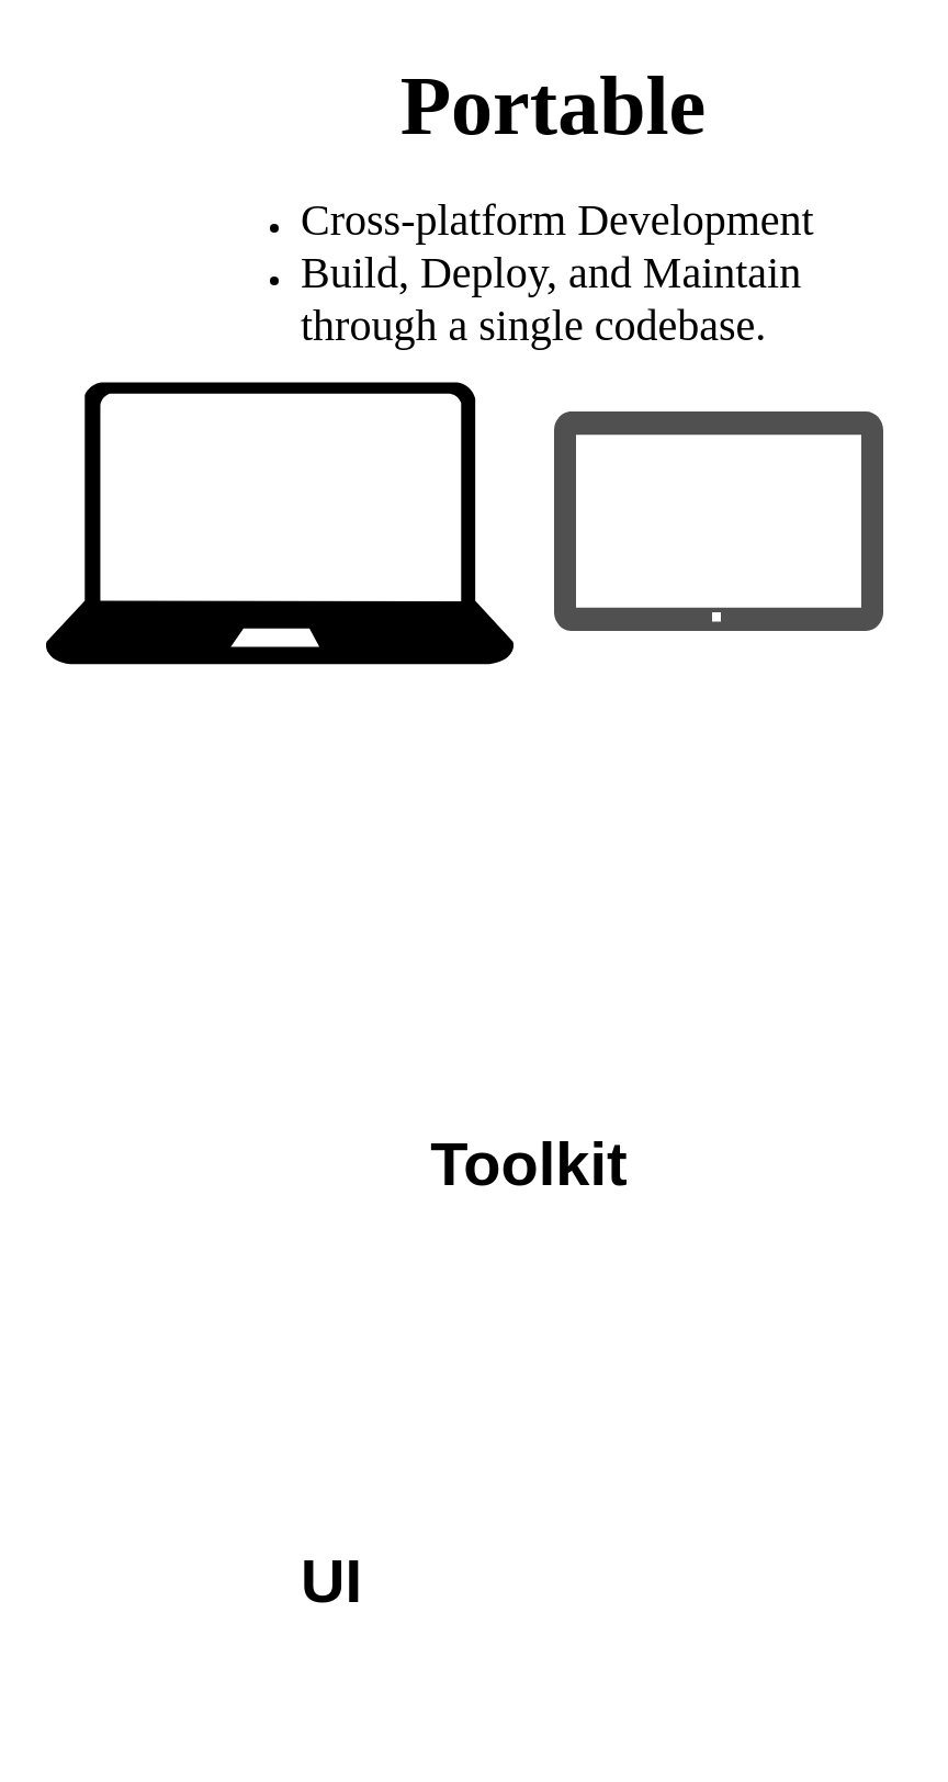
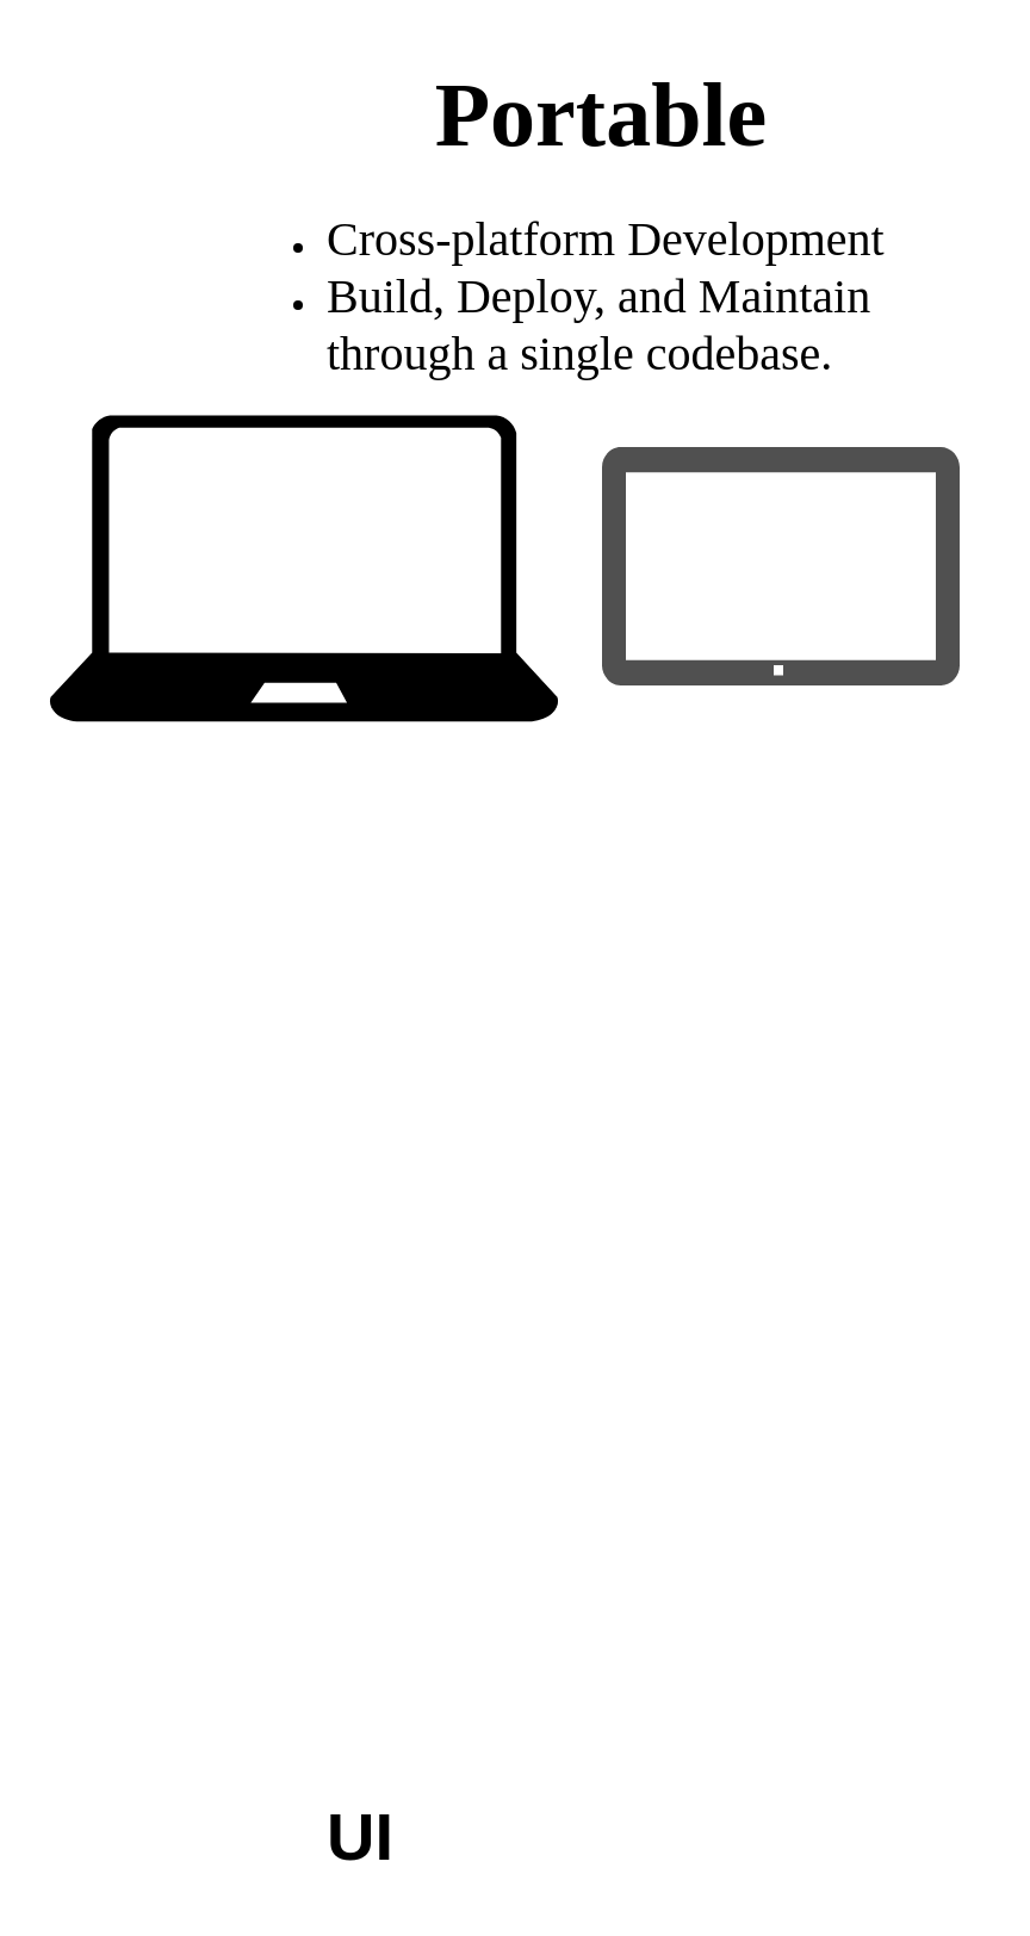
  <mxCell id="0" />
  <mxCell id="1" parent="0" />
- <mxCell id="2" value="&lt;b&gt;&lt;font style=&quot;font-size: 28px;&quot;&gt;UI&lt;/font&gt;&lt;/b&gt;" style="text;html=1;strokeColor=none;fillColor=none;align=center;verticalAlign=middle;whiteSpace=wrap;rounded=0;" vertex="1" parent="1"><mxGeometry x="91" y="700" width="120" height="40" as="geometry" /></mxCell>
- <mxCell id="3" value="&lt;b&gt;&lt;font style=&quot;font-size: 28px;&quot;&gt;Toolkit&lt;/font&gt;&lt;/b&gt;" style="text;html=1;strokeColor=none;fillColor=none;align=center;verticalAlign=middle;whiteSpace=wrap;rounded=0;" vertex="1" parent="1"><mxGeometry x="181" y="510" width="120" height="40" as="geometry" /></mxCell>
+ <mxCell id="2" value="&lt;b&gt;&lt;font style=&quot;font-size: 28px;&quot;&gt;UI&lt;/font&gt;&lt;/b&gt;" style="text;html=1;strokeColor=none;fillColor=none;align=center;verticalAlign=middle;whiteSpace=wrap;rounded=0;" vertex="1" parent="1"><mxGeometry x="91" y="750" width="120" height="40" as="geometry" /></mxCell>
  <mxCell id="4" value="&lt;h1 style=&quot;text-align: center;&quot;&gt;&lt;font style=&quot;font-size: 38px;&quot; face=&quot;Times New Roman&quot;&gt;Portable&lt;/font&gt;&lt;/h1&gt;&lt;p&gt;&lt;/p&gt;&lt;ul&gt;&lt;li&gt;&lt;font face=&quot;Times New Roman&quot;&gt;&lt;span style=&quot;font-size: 20px;&quot;&gt;Cross-platform Development&lt;/span&gt;&lt;/font&gt;&lt;/li&gt;&lt;li&gt;&lt;font face=&quot;Times New Roman&quot;&gt;&lt;span style=&quot;font-size: 20px;&quot;&gt;Build, Deploy, and Maintain through a single codebase.&lt;/span&gt;&lt;/font&gt;&lt;/li&gt;&lt;/ul&gt;&lt;p&gt;&lt;/p&gt;" style="text;html=1;strokeColor=none;fillColor=none;spacing=5;spacingTop=-20;whiteSpace=wrap;overflow=hidden;rounded=0;" vertex="1" parent="1"><mxGeometry x="92" y="20" width="318" height="160" as="geometry" /></mxCell>
  <mxCell id="5" value="" style="sketch=0;aspect=fixed;pointerEvents=1;shadow=0;dashed=0;html=1;strokeColor=none;labelPosition=center;verticalLabelPosition=bottom;verticalAlign=top;align=center;fillColor=#000000;shape=mxgraph.azure.laptop" vertex="1" parent="1"><mxGeometry x="20" y="173.7" width="214" height="128.4" as="geometry" /></mxCell>
  <mxCell id="6" value="" style="sketch=0;pointerEvents=1;shadow=0;dashed=0;html=1;strokeColor=none;fillColor=#505050;labelPosition=center;verticalLabelPosition=bottom;verticalAlign=top;outlineConnect=0;align=center;shape=mxgraph.office.devices.tablet_windows_8;" vertex="1" parent="1"><mxGeometry x="252" y="187" width="150" height="100" as="geometry" /></mxCell>
